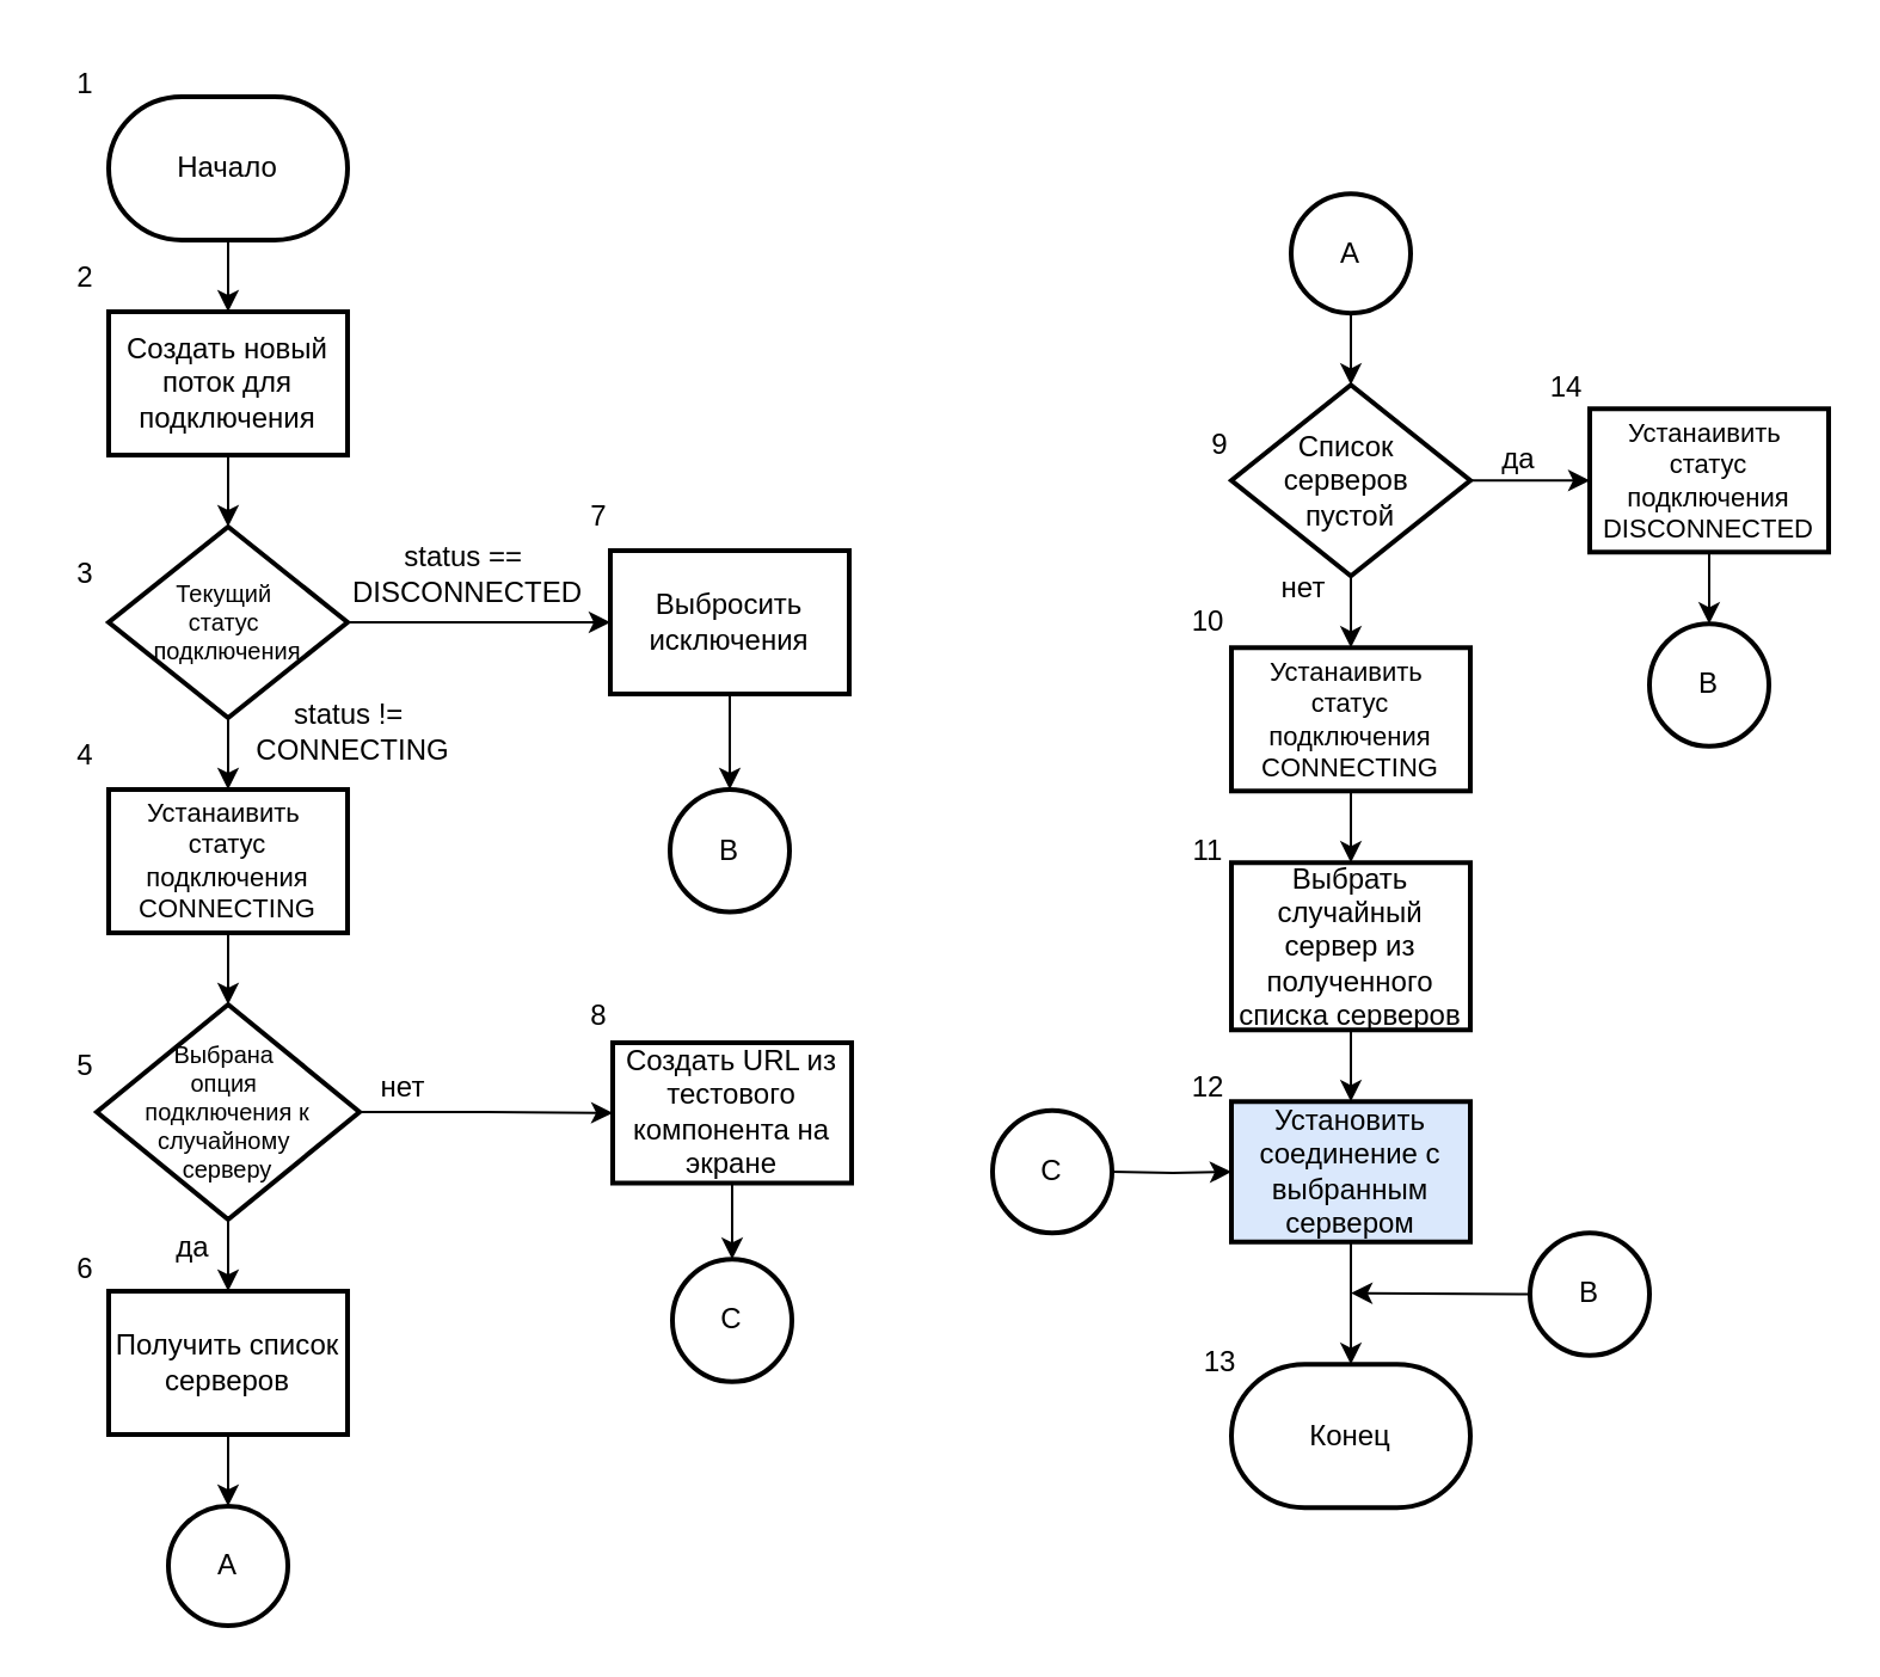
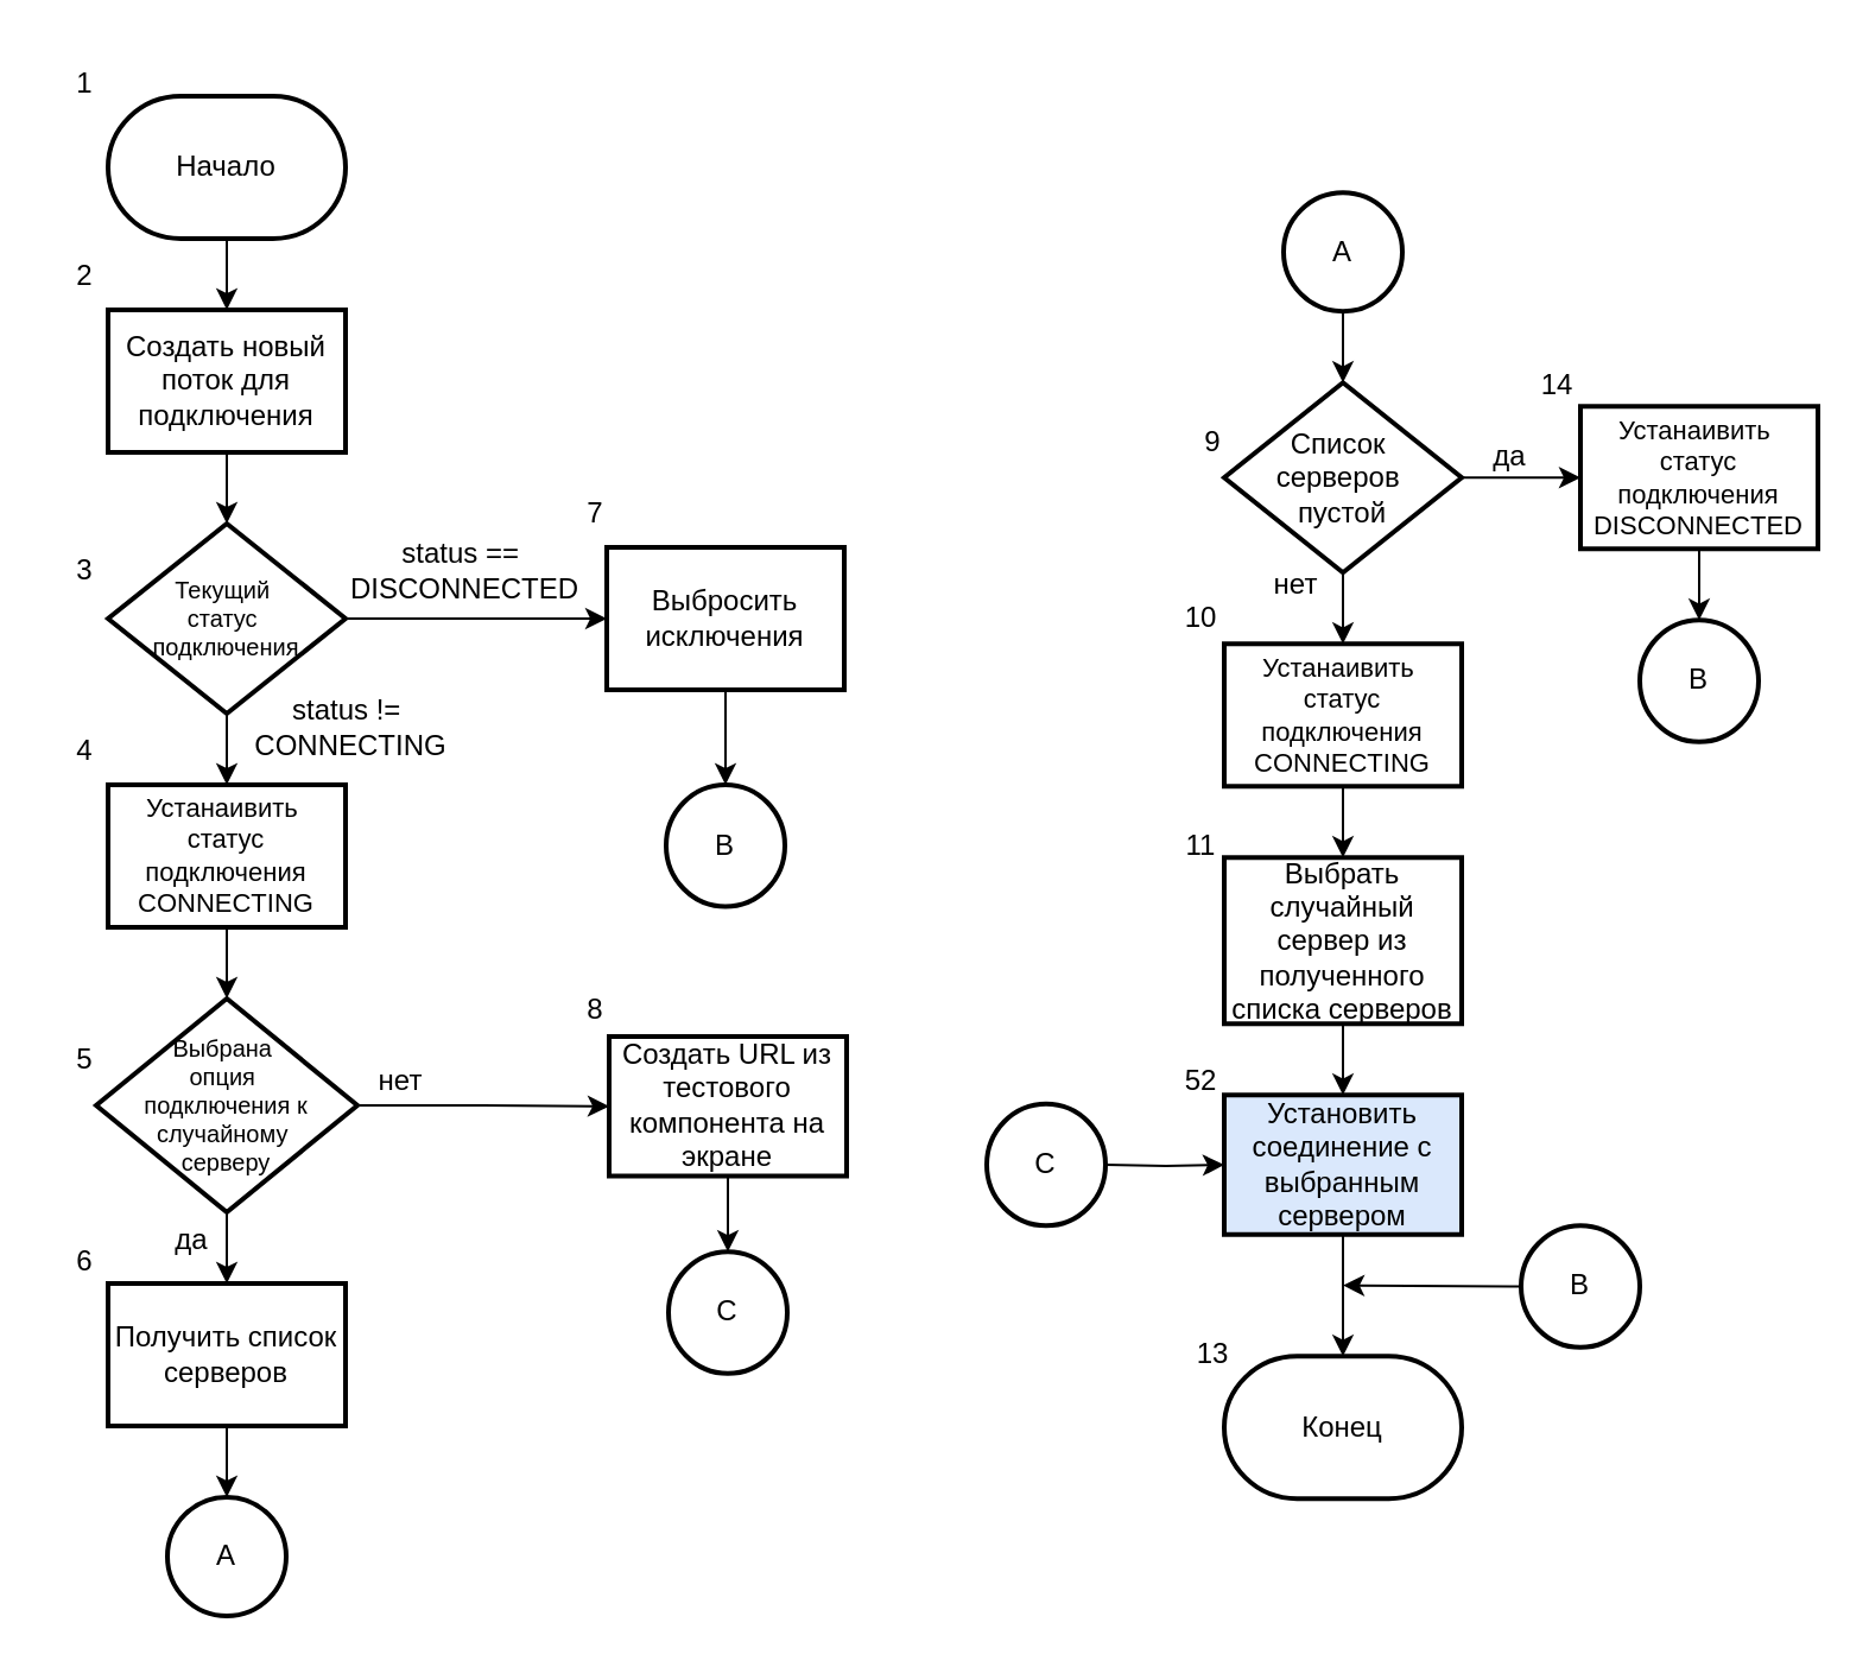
  <mxCell id="0" />
  <mxCell id="1" parent="0" />
  <mxCell id="2" style="edgeStyle=orthogonalEdgeStyle;rounded=0;orthogonalLoop=1;jettySize=auto;html=1;exitX=0.5;exitY=1;exitDx=0;exitDy=0;exitPerimeter=0;entryX=0.5;entryY=0;entryDx=0;entryDy=0;" parent="1" source="3" target="4" edge="1"><mxGeometry relative="1" as="geometry" /></mxCell>
  <mxCell id="3" value="Начало" style="strokeWidth=2;html=1;shape=mxgraph.flowchart.terminator;whiteSpace=wrap;" parent="1" vertex="1"><mxGeometry x="45" y="40" width="100" height="60" as="geometry" /></mxCell>
  <mxCell id="4" value="Создать новый поток для подключения" style="rounded=1;whiteSpace=wrap;html=1;absoluteArcSize=1;arcSize=0;strokeWidth=2;" parent="1" vertex="1"><mxGeometry x="45" y="130" width="100" height="60" as="geometry" /></mxCell>
  <mxCell id="5" value="Выбросить исключения" style="rounded=1;whiteSpace=wrap;html=1;absoluteArcSize=1;arcSize=0;strokeWidth=2;" parent="1" vertex="1"><mxGeometry x="255" y="230" width="100" height="60" as="geometry" /></mxCell>
  <mxCell id="6" style="edgeStyle=orthogonalEdgeStyle;rounded=0;orthogonalLoop=1;jettySize=auto;html=1;exitX=0.5;exitY=1;exitDx=0;exitDy=0;exitPerimeter=0;entryX=0.5;entryY=0;entryDx=0;entryDy=0;" parent="1" source="8" target="9" edge="1"><mxGeometry relative="1" as="geometry" /></mxCell>
  <mxCell id="7" style="edgeStyle=orthogonalEdgeStyle;rounded=0;orthogonalLoop=1;jettySize=auto;html=1;exitX=1;exitY=0.5;exitDx=0;exitDy=0;exitPerimeter=0;entryX=0;entryY=0.5;entryDx=0;entryDy=0;" parent="1" source="8" target="5" edge="1"><mxGeometry relative="1" as="geometry" /></mxCell>
  <mxCell id="8" value="&lt;font style=&quot;font-size: 10px;&quot;&gt;Текущий&amp;nbsp;&lt;/font&gt;&lt;div style=&quot;font-size: 10px;&quot;&gt;&lt;font style=&quot;font-size: 10px;&quot;&gt;статус&amp;nbsp;&lt;/font&gt;&lt;/div&gt;&lt;div style=&quot;font-size: 10px;&quot;&gt;&lt;font style=&quot;font-size: 10px;&quot;&gt;подключения&lt;/font&gt;&lt;/div&gt;" style="strokeWidth=2;html=1;shape=mxgraph.flowchart.decision;whiteSpace=wrap;fontSize=10;" parent="1" vertex="1"><mxGeometry x="45" y="220" width="100" height="80" as="geometry" /></mxCell>
  <mxCell id="9" value="Устанаивить&amp;nbsp;&lt;div style=&quot;font-size: 11px;&quot;&gt;&lt;span style=&quot;background-color: initial; font-size: 11px;&quot;&gt;статус&lt;/span&gt;&lt;div style=&quot;font-size: 11px;&quot;&gt;подключения CONNECTING&lt;/div&gt;&lt;/div&gt;" style="rounded=1;whiteSpace=wrap;html=1;absoluteArcSize=1;arcSize=0;strokeWidth=2;fontSize=11;" parent="1" vertex="1"><mxGeometry x="45" y="330" width="100" height="60" as="geometry" /></mxCell>
  <mxCell id="10" value="status !=&amp;nbsp;&lt;div&gt;CONNECTING&lt;/div&gt;" style="text;html=1;align=center;verticalAlign=middle;resizable=0;points=[];autosize=1;strokeColor=none;fillColor=none;" parent="1" vertex="1"><mxGeometry x="87" y="286" width="120" height="40" as="geometry" /></mxCell>
  <mxCell id="11" value="status ==&amp;nbsp;&lt;div&gt;DISCONNECTED&lt;/div&gt;" style="text;html=1;align=center;verticalAlign=middle;resizable=0;points=[];autosize=1;strokeColor=none;fillColor=none;" parent="1" vertex="1"><mxGeometry x="135" y="220" width="120" height="40" as="geometry" /></mxCell>
  <mxCell id="12" style="edgeStyle=orthogonalEdgeStyle;rounded=0;orthogonalLoop=1;jettySize=auto;html=1;exitX=0.5;exitY=1;exitDx=0;exitDy=0;entryX=0.5;entryY=0;entryDx=0;entryDy=0;entryPerimeter=0;" parent="1" source="4" target="8" edge="1"><mxGeometry relative="1" as="geometry" /></mxCell>
  <mxCell id="13" style="edgeStyle=orthogonalEdgeStyle;rounded=0;orthogonalLoop=1;jettySize=auto;html=1;exitX=0.5;exitY=1;exitDx=0;exitDy=0;exitPerimeter=0;entryX=0.5;entryY=0;entryDx=0;entryDy=0;" parent="1" source="15" target="18" edge="1"><mxGeometry relative="1" as="geometry" /></mxCell>
  <mxCell id="14" style="edgeStyle=orthogonalEdgeStyle;rounded=0;orthogonalLoop=1;jettySize=auto;html=1;exitX=1;exitY=0.5;exitDx=0;exitDy=0;exitPerimeter=0;entryX=0;entryY=0.5;entryDx=0;entryDy=0;" parent="1" source="15" target="30" edge="1"><mxGeometry relative="1" as="geometry" /></mxCell>
  <mxCell id="15" value="Выбрана&amp;nbsp;&lt;div&gt;опция&amp;nbsp;&lt;/div&gt;&lt;div&gt;подключения к случайному&amp;nbsp;&lt;/div&gt;&lt;div&gt;серверу&lt;br&gt;&lt;/div&gt;" style="strokeWidth=2;html=1;shape=mxgraph.flowchart.decision;whiteSpace=wrap;fontSize=10;" parent="1" vertex="1"><mxGeometry x="40" y="420" width="110" height="90" as="geometry" /></mxCell>
  <mxCell id="16" style="edgeStyle=orthogonalEdgeStyle;rounded=0;orthogonalLoop=1;jettySize=auto;html=1;exitX=0.5;exitY=1;exitDx=0;exitDy=0;entryX=0.5;entryY=0;entryDx=0;entryDy=0;entryPerimeter=0;" parent="1" source="9" target="15" edge="1"><mxGeometry relative="1" as="geometry" /></mxCell>
  <mxCell id="17" style="edgeStyle=orthogonalEdgeStyle;rounded=0;orthogonalLoop=1;jettySize=auto;html=1;exitX=0.5;exitY=1;exitDx=0;exitDy=0;entryX=0.5;entryY=0;entryDx=0;entryDy=0;" parent="1" source="18" edge="1"><mxGeometry relative="1" as="geometry"><mxPoint x="95" y="630" as="targetPoint" /></mxGeometry></mxCell>
  <mxCell id="18" value="Получить список серверов" style="rounded=1;whiteSpace=wrap;html=1;absoluteArcSize=1;arcSize=0;strokeWidth=2;" parent="1" vertex="1"><mxGeometry x="45" y="540" width="100" height="60" as="geometry" /></mxCell>
  <mxCell id="19" style="edgeStyle=orthogonalEdgeStyle;rounded=0;orthogonalLoop=1;jettySize=auto;html=1;exitX=1;exitY=0.5;exitDx=0;exitDy=0;exitPerimeter=0;entryX=0;entryY=0.5;entryDx=0;entryDy=0;" parent="1" source="21" target="22" edge="1"><mxGeometry relative="1" as="geometry" /></mxCell>
  <mxCell id="20" style="edgeStyle=orthogonalEdgeStyle;rounded=0;orthogonalLoop=1;jettySize=auto;html=1;exitX=0.5;exitY=1;exitDx=0;exitDy=0;exitPerimeter=0;entryX=0.5;entryY=0;entryDx=0;entryDy=0;" parent="1" source="21" target="28" edge="1"><mxGeometry relative="1" as="geometry" /></mxCell>
  <mxCell id="21" value="Список&amp;nbsp;&lt;div style=&quot;font-size: 12px;&quot;&gt;серверов&amp;nbsp;&lt;/div&gt;&lt;div style=&quot;font-size: 12px;&quot;&gt;&lt;span style=&quot;background-color: initial; font-size: 12px;&quot;&gt;пустой&lt;/span&gt;&lt;/div&gt;" style="strokeWidth=2;html=1;shape=mxgraph.flowchart.decision;whiteSpace=wrap;fontSize=12;" parent="1" vertex="1"><mxGeometry x="515" y="160.63" width="100" height="80" as="geometry" /></mxCell>
  <mxCell id="22" value="Устанаивить&amp;nbsp;&lt;div style=&quot;font-size: 11px;&quot;&gt;&lt;span style=&quot;background-color: initial; font-size: 11px;&quot;&gt;статус&lt;/span&gt;&lt;div style=&quot;font-size: 11px;&quot;&gt;подключения&lt;/div&gt;&lt;div style=&quot;font-size: 11px;&quot;&gt;DISCONNECTED&lt;/div&gt;&lt;/div&gt;" style="rounded=1;whiteSpace=wrap;html=1;absoluteArcSize=1;arcSize=0;strokeWidth=2;fontSize=11;" parent="1" vertex="1"><mxGeometry x="665" y="170.63" width="100" height="60" as="geometry" /></mxCell>
  <mxCell id="23" value="да" style="text;html=1;align=center;verticalAlign=middle;resizable=0;points=[];autosize=1;strokeColor=none;fillColor=none;" parent="1" vertex="1"><mxGeometry x="60" y="507" width="40" height="30" as="geometry" /></mxCell>
  <mxCell id="24" value="да" style="text;html=1;align=center;verticalAlign=middle;resizable=0;points=[];autosize=1;strokeColor=none;fillColor=none;" parent="1" vertex="1"><mxGeometry x="615" y="176.63" width="40" height="30" as="geometry" /></mxCell>
  <mxCell id="25" style="edgeStyle=orthogonalEdgeStyle;rounded=0;orthogonalLoop=1;jettySize=auto;html=1;exitX=0.5;exitY=1;exitDx=0;exitDy=0;entryX=0.5;entryY=0;entryDx=0;entryDy=0;" parent="1" source="26" target="35" edge="1"><mxGeometry relative="1" as="geometry" /></mxCell>
  <mxCell id="26" value="Выбрать случайный сервер из полученного списка серверов" style="rounded=1;whiteSpace=wrap;html=1;absoluteArcSize=1;arcSize=0;strokeWidth=2;" parent="1" vertex="1"><mxGeometry x="515" y="360.63" width="100" height="70" as="geometry" /></mxCell>
  <mxCell id="27" style="edgeStyle=orthogonalEdgeStyle;rounded=0;orthogonalLoop=1;jettySize=auto;html=1;exitX=0.5;exitY=1;exitDx=0;exitDy=0;entryX=0.5;entryY=0;entryDx=0;entryDy=0;" parent="1" source="28" target="26" edge="1"><mxGeometry relative="1" as="geometry" /></mxCell>
  <mxCell id="28" value="Устанаивить&amp;nbsp;&lt;div style=&quot;font-size: 11px;&quot;&gt;&lt;span style=&quot;background-color: initial; font-size: 11px;&quot;&gt;статус&lt;/span&gt;&lt;div style=&quot;font-size: 11px;&quot;&gt;подключения&lt;/div&gt;&lt;div style=&quot;font-size: 11px;&quot;&gt;CONNECTING&lt;/div&gt;&lt;/div&gt;" style="rounded=1;whiteSpace=wrap;html=1;absoluteArcSize=1;arcSize=0;strokeWidth=2;fontSize=11;" parent="1" vertex="1"><mxGeometry x="515" y="270.63" width="100" height="60" as="geometry" /></mxCell>
  <mxCell id="29" value="нет" style="text;html=1;align=center;verticalAlign=middle;resizable=0;points=[];autosize=1;strokeColor=none;fillColor=none;" parent="1" vertex="1"><mxGeometry x="525" y="230.63" width="40" height="30" as="geometry" /></mxCell>
  <mxCell id="30" value="Создать URL из тестового компонента на экране" style="rounded=1;whiteSpace=wrap;html=1;absoluteArcSize=1;arcSize=0;strokeWidth=2;" parent="1" vertex="1"><mxGeometry x="256" y="436" width="100" height="58.75" as="geometry" /></mxCell>
  <mxCell id="31" value="нет" style="text;html=1;align=center;verticalAlign=middle;resizable=0;points=[];autosize=1;strokeColor=none;fillColor=none;" parent="1" vertex="1"><mxGeometry x="148" y="440" width="40" height="30" as="geometry" /></mxCell>
  <mxCell id="32" value="А" style="strokeWidth=2;html=1;shape=mxgraph.flowchart.start_2;whiteSpace=wrap;" parent="1" vertex="1"><mxGeometry x="70" y="630" width="50" height="50" as="geometry" /></mxCell>
  <mxCell id="33" value="А" style="strokeWidth=2;html=1;shape=mxgraph.flowchart.start_2;whiteSpace=wrap;" parent="1" vertex="1"><mxGeometry x="540" y="80.63" width="50" height="50" as="geometry" /></mxCell>
  <mxCell id="34" style="edgeStyle=orthogonalEdgeStyle;rounded=0;orthogonalLoop=1;jettySize=auto;html=1;exitX=0.5;exitY=1;exitDx=0;exitDy=0;exitPerimeter=0;entryX=0.5;entryY=0;entryDx=0;entryDy=0;entryPerimeter=0;" parent="1" source="33" target="21" edge="1"><mxGeometry relative="1" as="geometry" /></mxCell>
  <mxCell id="35" value="Установить соединение с выбранным сервером" style="rounded=1;whiteSpace=wrap;html=1;absoluteArcSize=1;arcSize=0;strokeWidth=2;fillColor=#dae8fc;" parent="1" vertex="1"><mxGeometry x="515" y="460.63" width="100" height="58.75" as="geometry" /></mxCell>
  <mxCell id="36" value="Конец" style="strokeWidth=2;html=1;shape=mxgraph.flowchart.terminator;whiteSpace=wrap;" parent="1" vertex="1"><mxGeometry x="515" y="570.63" width="100" height="60" as="geometry" /></mxCell>
  <mxCell id="37" style="edgeStyle=orthogonalEdgeStyle;rounded=0;orthogonalLoop=1;jettySize=auto;html=1;exitX=0.5;exitY=1;exitDx=0;exitDy=0;entryX=0.5;entryY=0;entryDx=0;entryDy=0;entryPerimeter=0;" parent="1" source="35" target="36" edge="1"><mxGeometry relative="1" as="geometry" /></mxCell>
  <mxCell id="38" style="edgeStyle=orthogonalEdgeStyle;rounded=0;orthogonalLoop=1;jettySize=auto;html=1;exitX=0;exitY=0.5;exitDx=0;exitDy=0;exitPerimeter=0;" parent="1" source="39" edge="1"><mxGeometry relative="1" as="geometry"><mxPoint x="565" y="540.806" as="targetPoint" /></mxGeometry></mxCell>
  <mxCell id="39" value="В" style="strokeWidth=2;html=1;shape=mxgraph.flowchart.start_2;whiteSpace=wrap;" parent="1" vertex="1"><mxGeometry x="640" y="515.63" width="50" height="51.25" as="geometry" /></mxCell>
  <mxCell id="40" value="В" style="strokeWidth=2;html=1;shape=mxgraph.flowchart.start_2;whiteSpace=wrap;" parent="1" vertex="1"><mxGeometry x="280" y="330" width="50" height="51.25" as="geometry" /></mxCell>
  <mxCell id="41" style="edgeStyle=orthogonalEdgeStyle;rounded=0;orthogonalLoop=1;jettySize=auto;html=1;exitX=0.5;exitY=1;exitDx=0;exitDy=0;entryX=0.5;entryY=0;entryDx=0;entryDy=0;entryPerimeter=0;" parent="1" source="5" target="40" edge="1"><mxGeometry relative="1" as="geometry" /></mxCell>
  <mxCell id="42" value="В" style="strokeWidth=2;html=1;shape=mxgraph.flowchart.start_2;whiteSpace=wrap;" parent="1" vertex="1"><mxGeometry x="690" y="260.63" width="50" height="51.25" as="geometry" /></mxCell>
  <mxCell id="43" style="edgeStyle=orthogonalEdgeStyle;rounded=0;orthogonalLoop=1;jettySize=auto;html=1;exitX=0.5;exitY=1;exitDx=0;exitDy=0;entryX=0.5;entryY=0;entryDx=0;entryDy=0;entryPerimeter=0;" parent="1" source="22" target="42" edge="1"><mxGeometry relative="1" as="geometry" /></mxCell>
  <mxCell id="44" style="edgeStyle=orthogonalEdgeStyle;rounded=0;orthogonalLoop=1;jettySize=auto;html=1;exitX=1;exitY=0.5;exitDx=0;exitDy=0;exitPerimeter=0;entryX=0;entryY=0.5;entryDx=0;entryDy=0;" parent="1" target="35" edge="1"><mxGeometry relative="1" as="geometry"><mxPoint x="465" y="490.005" as="sourcePoint" /></mxGeometry></mxCell>
  <mxCell id="45" value="С" style="strokeWidth=2;html=1;shape=mxgraph.flowchart.start_2;whiteSpace=wrap;" parent="1" vertex="1"><mxGeometry x="415" y="464.38" width="50" height="51.25" as="geometry" /></mxCell>
  <mxCell id="46" value="С" style="strokeWidth=2;html=1;shape=mxgraph.flowchart.start_2;whiteSpace=wrap;" parent="1" vertex="1"><mxGeometry x="281" y="526.62" width="50" height="51.25" as="geometry" /></mxCell>
  <mxCell id="47" style="edgeStyle=orthogonalEdgeStyle;rounded=0;orthogonalLoop=1;jettySize=auto;html=1;exitX=0.5;exitY=1;exitDx=0;exitDy=0;entryX=0.5;entryY=0;entryDx=0;entryDy=0;entryPerimeter=0;" parent="1" source="30" target="46" edge="1"><mxGeometry relative="1" as="geometry" /></mxCell>
  <mxCell id="48" value="1" style="text;html=1;align=center;verticalAlign=middle;resizable=0;points=[];autosize=1;strokeColor=none;fillColor=none;" vertex="1" parent="1"><mxGeometry x="20" y="20" width="30" height="30" as="geometry" /></mxCell>
  <mxCell id="49" value="2" style="text;html=1;align=center;verticalAlign=middle;resizable=0;points=[];autosize=1;strokeColor=none;fillColor=none;" vertex="1" parent="1"><mxGeometry x="20" y="100.63" width="30" height="30" as="geometry" /></mxCell>
  <mxCell id="50" value="3" style="text;html=1;align=center;verticalAlign=middle;resizable=0;points=[];autosize=1;strokeColor=none;fillColor=none;" vertex="1" parent="1"><mxGeometry x="20" y="225" width="30" height="30" as="geometry" /></mxCell>
  <mxCell id="51" value="4" style="text;html=1;align=center;verticalAlign=middle;resizable=0;points=[];autosize=1;strokeColor=none;fillColor=none;" vertex="1" parent="1"><mxGeometry x="20" y="300.63" width="30" height="30" as="geometry" /></mxCell>
  <mxCell id="52" value="5" style="text;html=1;align=center;verticalAlign=middle;resizable=0;points=[];autosize=1;strokeColor=none;fillColor=none;" vertex="1" parent="1"><mxGeometry x="20" y="430.63" width="30" height="30" as="geometry" /></mxCell>
  <mxCell id="53" value="6" style="text;html=1;align=center;verticalAlign=middle;resizable=0;points=[];autosize=1;strokeColor=none;fillColor=none;" vertex="1" parent="1"><mxGeometry x="20" y="515.63" width="30" height="30" as="geometry" /></mxCell>
  <mxCell id="54" value="7" style="text;html=1;align=center;verticalAlign=middle;resizable=0;points=[];autosize=1;strokeColor=none;fillColor=none;" vertex="1" parent="1"><mxGeometry x="235" y="200.63" width="30" height="30" as="geometry" /></mxCell>
  <mxCell id="55" value="8" style="text;html=1;align=center;verticalAlign=middle;resizable=0;points=[];autosize=1;strokeColor=none;fillColor=none;" vertex="1" parent="1"><mxGeometry x="235" y="410" width="30" height="30" as="geometry" /></mxCell>
  <mxCell id="56" value="9" style="text;html=1;align=center;verticalAlign=middle;resizable=0;points=[];autosize=1;strokeColor=none;fillColor=none;" vertex="1" parent="1"><mxGeometry x="495" y="170.63" width="30" height="30" as="geometry" /></mxCell>
  <mxCell id="57" value="10" style="text;html=1;align=center;verticalAlign=middle;resizable=0;points=[];autosize=1;strokeColor=none;fillColor=none;" vertex="1" parent="1"><mxGeometry x="485" y="245" width="40" height="30" as="geometry" /></mxCell>
  <mxCell id="58" value="11" style="text;html=1;align=center;verticalAlign=middle;resizable=0;points=[];autosize=1;strokeColor=none;fillColor=none;" vertex="1" parent="1"><mxGeometry x="485" y="340.63" width="40" height="30" as="geometry" /></mxCell>
- <mxCell id="59" value="12" style="text;html=1;align=center;verticalAlign=middle;resizable=0;points=[];autosize=1;strokeColor=none;fillColor=none;" vertex="1" parent="1"><mxGeometry x="485" y="440" width="40" height="30" as="geometry" /></mxCell>
+ <mxCell id="59" value="52" style="text;html=1;align=center;verticalAlign=middle;resizable=0;points=[];autosize=1;strokeColor=none;fillColor=none;" vertex="1" parent="1"><mxGeometry x="485" y="440" width="40" height="30" as="geometry" /></mxCell>
  <mxCell id="60" value="13" style="text;html=1;align=center;verticalAlign=middle;resizable=0;points=[];autosize=1;strokeColor=none;fillColor=none;" vertex="1" parent="1"><mxGeometry x="490" y="555" width="40" height="30" as="geometry" /></mxCell>
  <mxCell id="61" value="14" style="text;html=1;align=center;verticalAlign=middle;resizable=0;points=[];autosize=1;strokeColor=none;fillColor=none;" vertex="1" parent="1"><mxGeometry x="635" y="146.63" width="40" height="30" as="geometry" /></mxCell>
